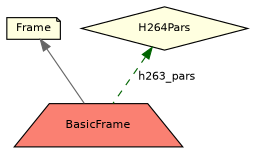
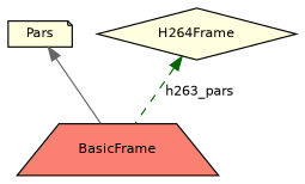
  digraph {
    node [color=black fillcolor=lightyellow fontname=Helvetica fontsize=10 style=filled]
    edge [dir=back fontname=Helvetica fontsize=10 labelfontname=Helvetica labelfontsize=10]
    n1 [fillcolor=salmon fontcolor=black height=0.2 label=BasicFrame shape=trapezium width=0.4]
-   n2 [height=0.2 label=Frame shape=note width=0.4]
-   n3 [height=0.2 label=H264Pars shape=diamond width=0.4]
+   n2 [height=0.2 label=Pars shape=note width=0.4]
+   n3 [height=0.2 label=H264Frame shape=diamond width=0.4]
    n2 -> n1 [color=gray40 style=solid]
    n3 -> n1 [color=darkgreen label=" h263_pars" style=dashed]
  }
